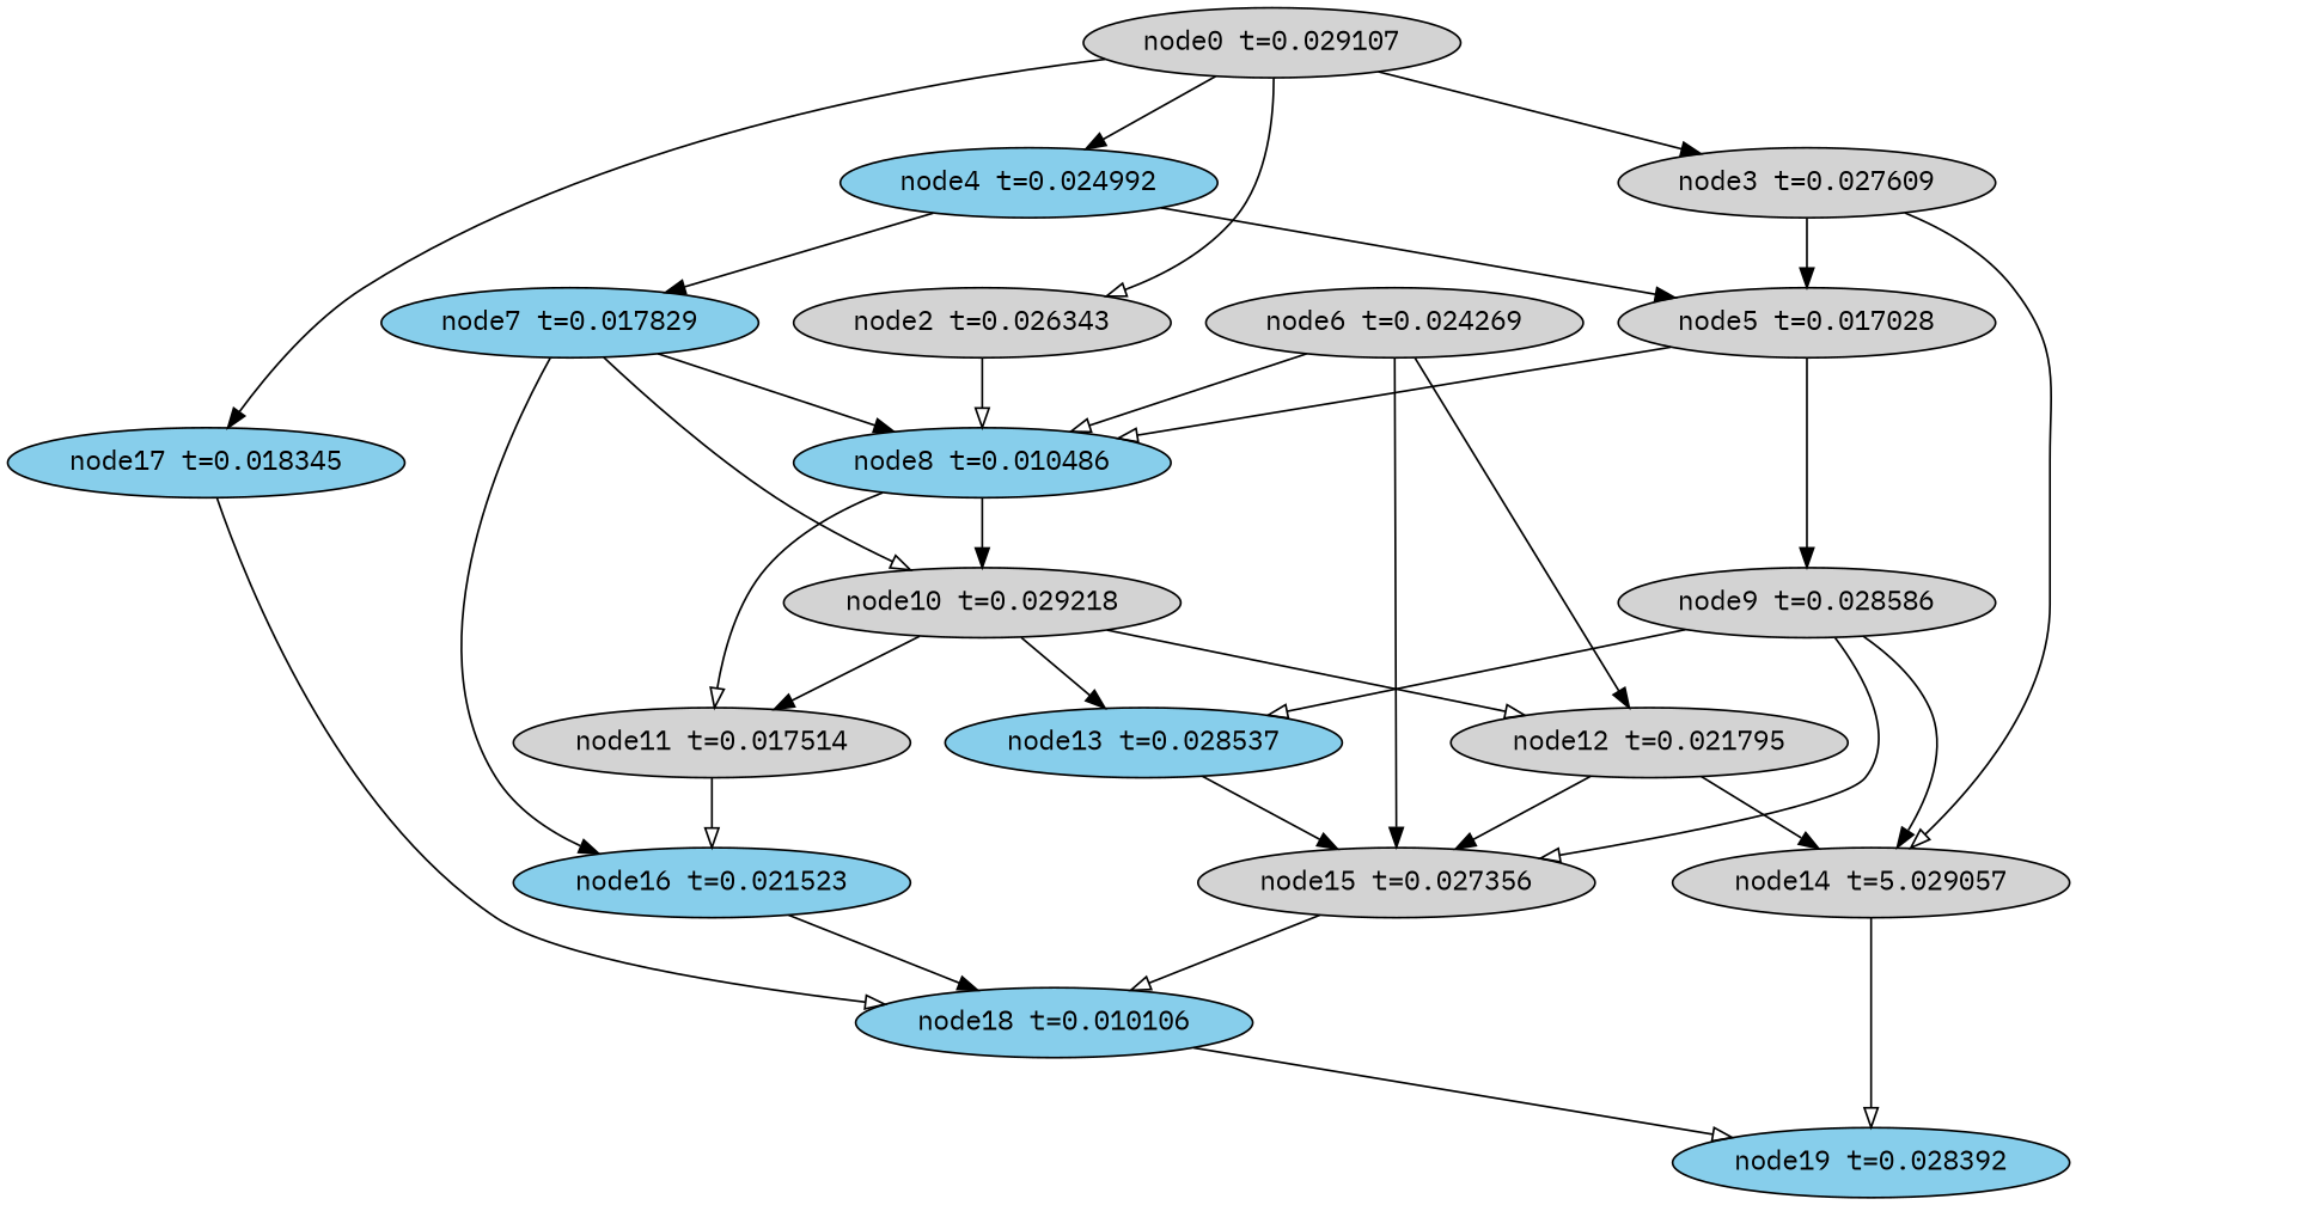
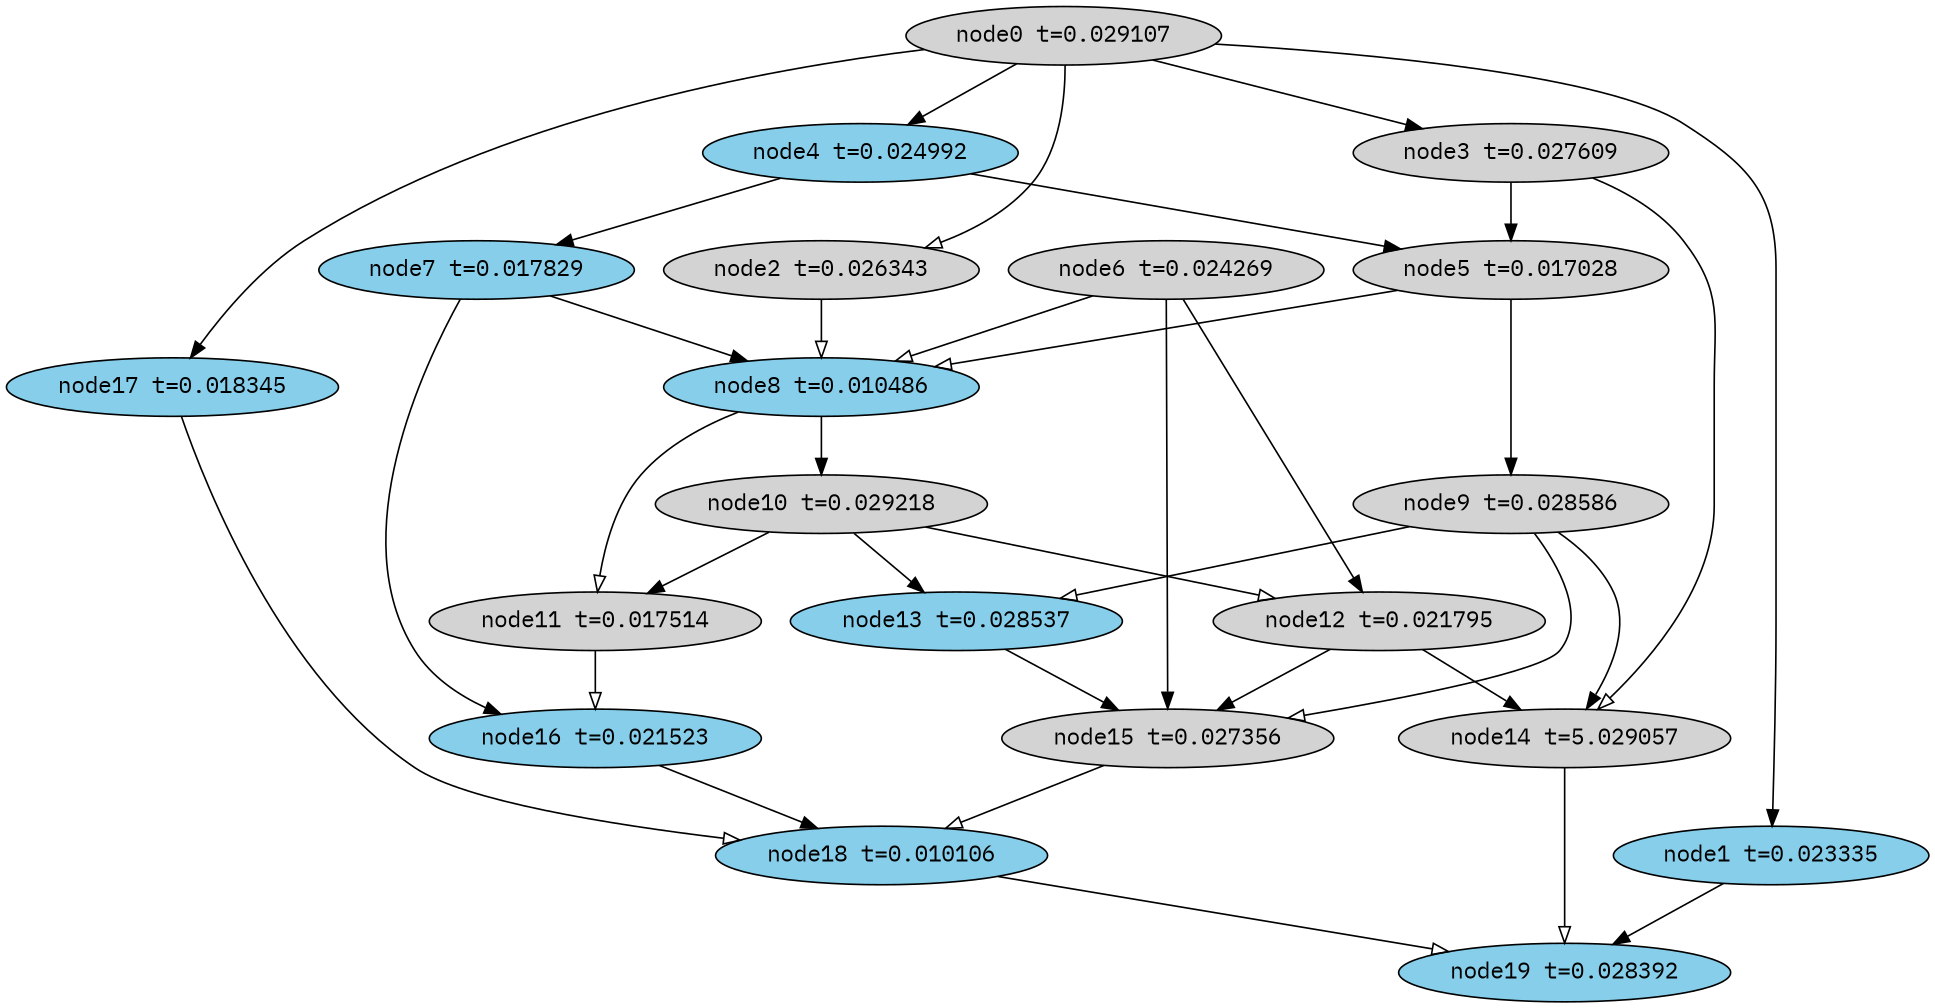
  digraph {
    fontname="IBM Plex Mono"
    node [fillcolor=lightgrey fontname="IBM Plex Mono" style=filled]
    edge [arrowhead=normal fontname="IBM Plex Mono"]
    n1 [fillcolor=skyblue label="node19 t=0.028392"]
    n2 [fillcolor=skyblue label="node18 t=0.010106"]
    n3 [fillcolor=skyblue label="node17 t=0.018345"]
    n4 [fillcolor=skyblue label="node16 t=0.021523"]
    n5 [label="node15 t=0.027356"]
    n6 [label="node14 t=5.029057"]
    n7 [fillcolor=skyblue label="node13 t=0.028537"]
    n8 [label="node12 t=0.021795"]
    n9 [label="node11 t=0.017514"]
    n10 [label="node10 t=0.029218"]
    n11 [label="node9 t=0.028586"]
    n12 [fillcolor=skyblue label="node8 t=0.010486"]
    n13 [fillcolor=skyblue label="node7 t=0.017829"]
    n14 [label="node6 t=0.024269"]
    n15 [label="node5 t=0.017028"]
    n16 [fillcolor=skyblue label="node4 t=0.024992"]
    n17 [label="node3 t=0.027609"]
    n18 [label="node2 t=0.026343"]
+   n19 [fillcolor=skyblue label="node1 t=0.023335"]
    n20 [label="node0 t=0.029107"]
    n2 -> n1 [arrowhead=onormal]
    n3 -> n2 [arrowhead=onormal]
    n4 -> n2
    n5 -> n2 [arrowhead=onormal]
    n6 -> n1 [arrowhead=onormal]
    n7 -> n5
    n8 -> n5
    n8 -> n6
    n9 -> n4 [arrowhead=onormal]
    n10 -> n7
    n10 -> n8 [arrowhead=onormal]
    n10 -> n9
    n11 -> n5 [arrowhead=onormal]
    n11 -> n6
    n11 -> n7 [arrowhead=onormal]
    n12 -> n9 [arrowhead=onormal]
    n12 -> n10
    n13 -> n4
-   n13 -> n10 [arrowhead=onormal]
    n13 -> n12
    n14 -> n5
    n14 -> n8
    n14 -> n12 [arrowhead=onormal]
    n15 -> n11
    n15 -> n12 [arrowhead=onormal]
    n16 -> n13
    n16 -> n15
    n17 -> n6 [arrowhead=onormal]
    n17 -> n15
    n18 -> n12 [arrowhead=onormal]
+   n19 -> n1
    n20 -> n3
    n20 -> n16
    n20 -> n17
    n20 -> n18 [arrowhead=onormal]
+   n20 -> n19
  }
